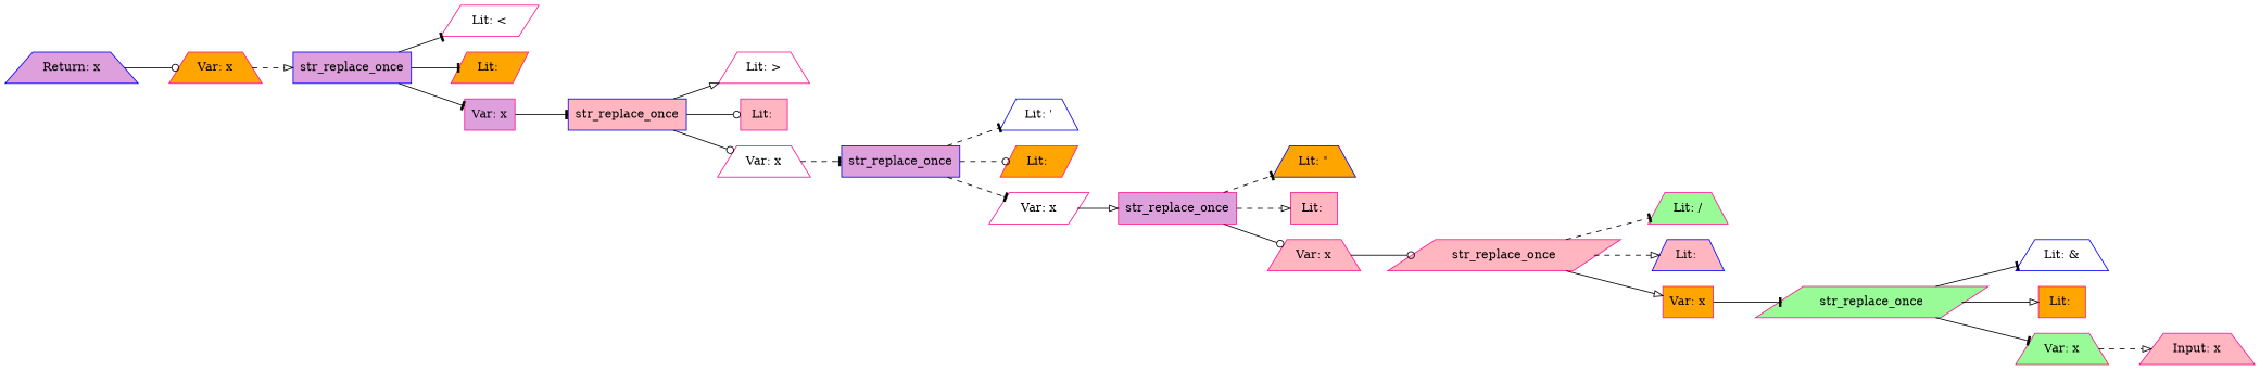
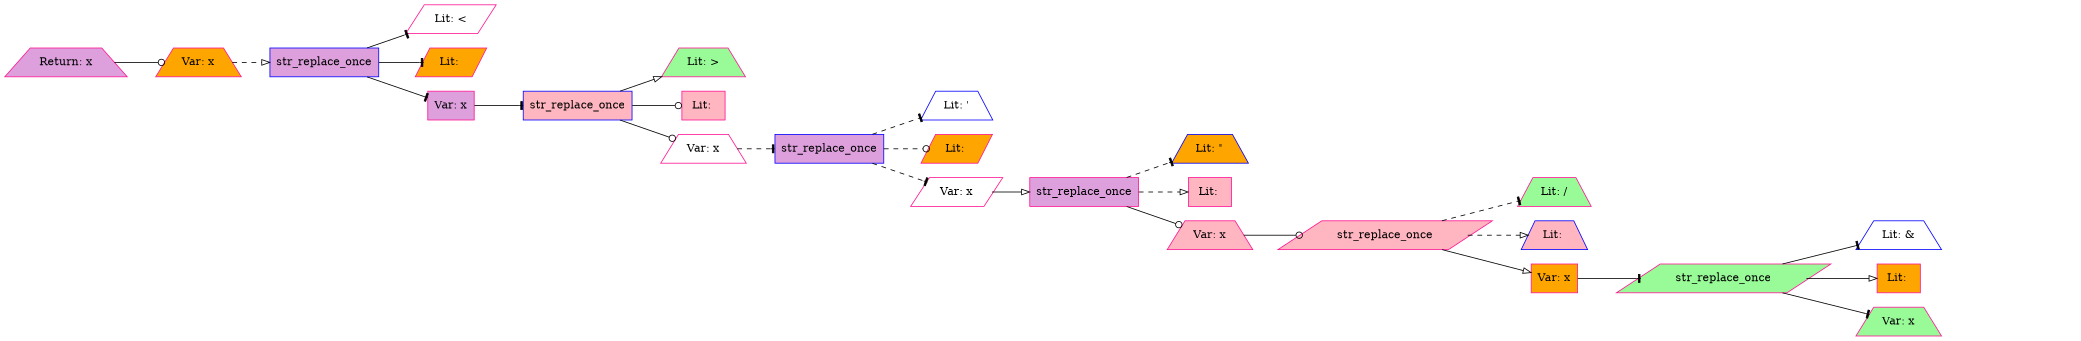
  digraph {
    rankdir=LR
    node [color=deeppink fillcolor=lightpink shape=trapezium style=filled]
    edge [arrowhead=tee style=solid]
-   n1 [color=blue fillcolor=plum label="Return: x"]
+   n1 [fillcolor=plum label="Return: x"]
    n2 [fillcolor=orange label="Var: x"]
    n3 [color=blue fillcolor=plum label=str_replace_once shape=box]
    n4 [fillcolor=white label="Lit: <" shape=parallelogram]
    n5 [fillcolor=orange label="Lit: " shape=parallelogram]
    n6 [fillcolor=plum label="Var: x" shape=box]
    n7 [color=blue label=str_replace_once shape=box]
-   n8 [fillcolor=white label="Lit: >"]
+   n8 [fillcolor=palegreen label="Lit: >"]
    n9 [label="Lit: " shape=box]
    n10 [fillcolor=white label="Var: x"]
    n11 [color=blue fillcolor=plum label=str_replace_once shape=box]
    n12 [color=blue fillcolor=white label="Lit: '"]
    n13 [fillcolor=orange label="Lit: " shape=parallelogram]
    n14 [fillcolor=white label="Var: x" shape=parallelogram]
    n15 [fillcolor=plum label=str_replace_once shape=box]
    n16 [color=blue fillcolor=orange label="Lit: \""]
    n17 [label="Lit: " shape=box]
    n18 [label="Var: x"]
    n19 [label=str_replace_once shape=parallelogram]
    n20 [fillcolor=palegreen label="Lit: \/"]
    n21 [color=blue label="Lit: "]
    n22 [fillcolor=orange label="Var: x" shape=box]
    n23 [fillcolor=palegreen label=str_replace_once shape=parallelogram]
    n24 [color=blue fillcolor=white label="Lit: &"]
    n25 [fillcolor=orange label="Lit: " shape=box]
    n26 [fillcolor=palegreen label="Var: x"]
-   n27 [label="Input: x"]
    n1 -> n2 [arrowhead=odot]
    n2 -> n3 [arrowhead=onormal style=dashed]
    n3 -> n4
    n3 -> n5
    n3 -> n6
    n6 -> n7
    n7 -> n8 [arrowhead=onormal]
    n7 -> n9 [arrowhead=odot]
    n7 -> n10 [arrowhead=odot]
    n10 -> n11 [style=dashed]
    n11 -> n12 [style=dashed]
    n11 -> n13 [arrowhead=odot style=dashed]
    n11 -> n14 [style=dashed]
    n14 -> n15 [arrowhead=onormal]
    n15 -> n16 [style=dashed]
    n15 -> n17 [arrowhead=onormal style=dashed]
    n15 -> n18 [arrowhead=odot]
    n18 -> n19 [arrowhead=odot]
    n19 -> n20 [style=dashed]
    n19 -> n21 [arrowhead=onormal style=dashed]
    n19 -> n22 [arrowhead=onormal]
    n22 -> n23
    n23 -> n24
    n23 -> n25 [arrowhead=onormal]
    n23 -> n26
-   n26 -> n27 [arrowhead=onormal style=dashed]
  }
